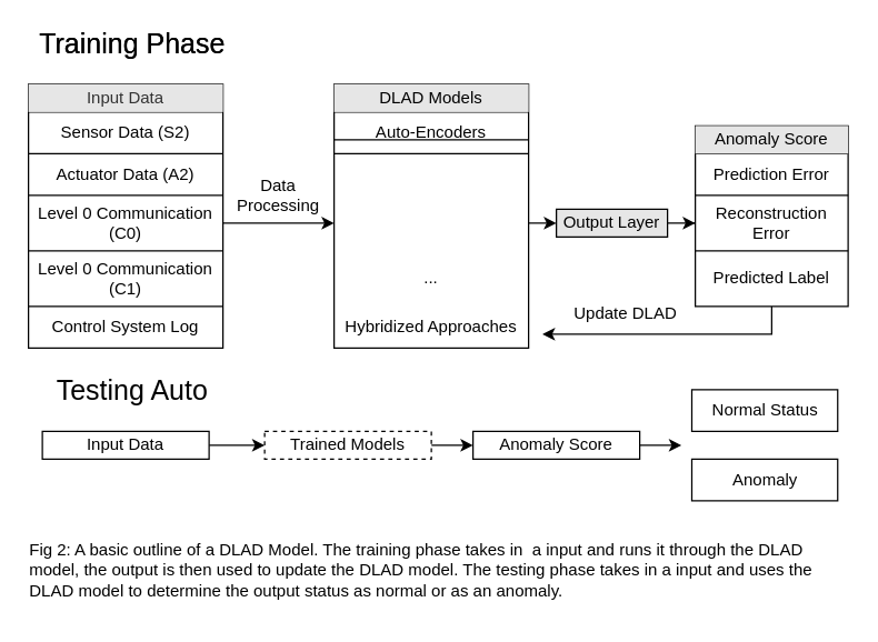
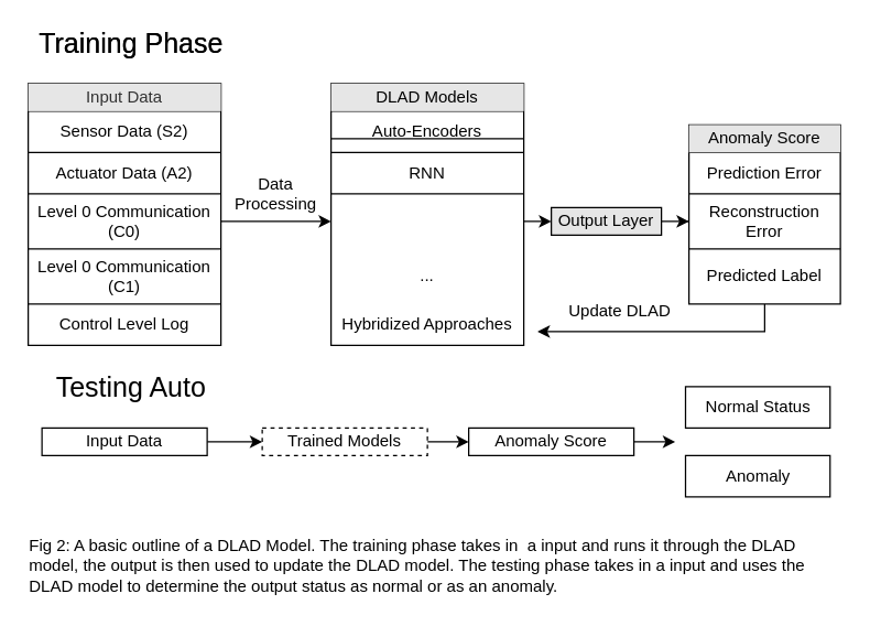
  <mxCell id="0" />
  <mxCell id="1" parent="0" />
  <mxCell id="2" value="" style="shape=table;html=1;whiteSpace=wrap;startSize=0;container=1;collapsible=0;childLayout=tableLayout;" vertex="1" parent="1"><mxGeometry x="20" y="60" width="140" height="190" as="geometry" /></mxCell>
  <mxCell id="3" value="" style="shape=partialRectangle;html=1;whiteSpace=wrap;collapsible=0;dropTarget=0;pointerEvents=0;fillColor=none;top=0;left=0;bottom=0;right=0;points=[[0,0.5],[1,0.5]];portConstraint=eastwest;" vertex="1" parent="2"><mxGeometry width="140" height="20" as="geometry" /></mxCell>
  <mxCell id="4" value="&lt;span style=&quot;background-color: transparent&quot;&gt;Input Data&lt;/span&gt;" style="shape=partialRectangle;html=1;whiteSpace=wrap;connectable=0;overflow=hidden;top=0;left=0;bottom=0;right=0;strokeColor=#666666;fontColor=#333333;fillColor=#E6E6E6;" vertex="1" parent="3"><mxGeometry width="140" height="20" as="geometry" /></mxCell>
  <mxCell id="5" value="" style="shape=partialRectangle;html=1;whiteSpace=wrap;collapsible=0;dropTarget=0;pointerEvents=0;fillColor=none;top=0;left=0;bottom=0;right=0;points=[[0,0.5],[1,0.5]];portConstraint=eastwest;" vertex="1" parent="2"><mxGeometry y="20" width="140" height="30" as="geometry" /></mxCell>
  <mxCell id="6" value="Sensor Data (S2)" style="shape=partialRectangle;html=1;whiteSpace=wrap;connectable=0;overflow=hidden;fillColor=none;top=0;left=0;bottom=0;right=0;" vertex="1" parent="5"><mxGeometry width="140" height="30" as="geometry" /></mxCell>
  <mxCell id="7" value="" style="shape=partialRectangle;html=1;whiteSpace=wrap;collapsible=0;dropTarget=0;pointerEvents=0;fillColor=none;top=0;left=0;bottom=0;right=0;points=[[0,0.5],[1,0.5]];portConstraint=eastwest;" vertex="1" parent="2"><mxGeometry y="50" width="140" height="30" as="geometry" /></mxCell>
  <mxCell id="8" value="Actuator Data (A2)" style="shape=partialRectangle;html=1;whiteSpace=wrap;connectable=0;overflow=hidden;fillColor=none;top=0;left=0;bottom=0;right=0;" vertex="1" parent="7"><mxGeometry width="140" height="30" as="geometry" /></mxCell>
  <mxCell id="9" value="" style="shape=partialRectangle;html=1;whiteSpace=wrap;collapsible=0;dropTarget=0;pointerEvents=0;fillColor=none;top=0;left=0;bottom=0;right=0;points=[[0,0.5],[1,0.5]];portConstraint=eastwest;" vertex="1" parent="2"><mxGeometry y="80" width="140" height="40" as="geometry" /></mxCell>
  <mxCell id="10" value="Level 0 Communication (C0)" style="shape=partialRectangle;html=1;whiteSpace=wrap;connectable=0;overflow=hidden;fillColor=none;top=0;left=0;bottom=0;right=0;" vertex="1" parent="9"><mxGeometry width="140" height="40" as="geometry" /></mxCell>
  <mxCell id="11" value="" style="shape=partialRectangle;html=1;whiteSpace=wrap;collapsible=0;dropTarget=0;pointerEvents=0;fillColor=none;top=0;left=0;bottom=0;right=0;points=[[0,0.5],[1,0.5]];portConstraint=eastwest;" vertex="1" parent="2"><mxGeometry y="120" width="140" height="40" as="geometry" /></mxCell>
  <mxCell id="12" value="Level 0 Communication (C1)" style="shape=partialRectangle;html=1;whiteSpace=wrap;connectable=0;overflow=hidden;fillColor=none;top=0;left=0;bottom=0;right=0;" vertex="1" parent="11"><mxGeometry width="140" height="40" as="geometry" /></mxCell>
  <mxCell id="13" value="" style="shape=partialRectangle;html=1;whiteSpace=wrap;collapsible=0;dropTarget=0;pointerEvents=0;fillColor=none;top=0;left=0;bottom=0;right=0;points=[[0,0.5],[1,0.5]];portConstraint=eastwest;" vertex="1" parent="2"><mxGeometry y="160" width="140" height="30" as="geometry" /></mxCell>
- <mxCell id="14" value="Control System Log" style="shape=partialRectangle;html=1;whiteSpace=wrap;connectable=0;overflow=hidden;fillColor=none;top=0;left=0;bottom=0;right=0;" vertex="1" parent="13"><mxGeometry width="140" height="30" as="geometry" /></mxCell>
+ <mxCell id="14" value="Control Level Log" style="shape=partialRectangle;html=1;whiteSpace=wrap;connectable=0;overflow=hidden;fillColor=none;top=0;left=0;bottom=0;right=0;" vertex="1" parent="13"><mxGeometry width="140" height="30" as="geometry" /></mxCell>
  <mxCell id="15" value="" style="shape=table;html=1;whiteSpace=wrap;startSize=0;container=1;collapsible=0;childLayout=tableLayout;" vertex="1" parent="1"><mxGeometry x="240" y="60" width="140" height="190" as="geometry" /></mxCell>
  <mxCell id="16" value="" style="shape=partialRectangle;html=1;whiteSpace=wrap;collapsible=0;dropTarget=0;pointerEvents=0;fillColor=none;top=0;left=0;bottom=0;right=0;points=[[0,0.5],[1,0.5]];portConstraint=eastwest;" vertex="1" parent="15"><mxGeometry width="140" height="20" as="geometry" /></mxCell>
  <mxCell id="17" value="&lt;div&gt;DLAD Models&lt;/div&gt;" style="shape=partialRectangle;html=1;whiteSpace=wrap;connectable=0;overflow=hidden;top=0;left=0;bottom=0;right=0;fillColor=#E6E6E6;" vertex="1" parent="16"><mxGeometry width="140" height="20" as="geometry" /></mxCell>
  <mxCell id="18" value="" style="shape=partialRectangle;html=1;whiteSpace=wrap;collapsible=0;dropTarget=0;pointerEvents=0;fillColor=none;top=0;left=0;bottom=0;right=0;points=[[0,0.5],[1,0.5]];portConstraint=eastwest;" vertex="1" parent="15"><mxGeometry y="20" width="140" height="30" as="geometry" /></mxCell>
  <mxCell id="19" value="Auto-Encoders" style="shape=partialRectangle;html=1;whiteSpace=wrap;connectable=0;overflow=hidden;fillColor=none;top=0;left=0;bottom=0;right=0;" vertex="1" parent="18"><mxGeometry width="140" height="30" as="geometry" /></mxCell>
  <mxCell id="20" value="" style="shape=partialRectangle;html=1;whiteSpace=wrap;collapsible=0;dropTarget=0;pointerEvents=0;fillColor=none;top=0;left=0;bottom=0;right=0;points=[[0,0.5],[1,0.5]];portConstraint=eastwest;" vertex="1" parent="15"><mxGeometry y="50" width="140" height="30" as="geometry" /></mxCell>
+ <mxCell id="21" value="RNN" style="shape=partialRectangle;html=1;whiteSpace=wrap;connectable=0;overflow=hidden;fillColor=none;top=0;left=0;bottom=0;right=0;" vertex="1" parent="20"><mxGeometry width="140" height="30" as="geometry" /></mxCell>
  <mxCell id="22" value="" style="shape=partialRectangle;html=1;whiteSpace=wrap;collapsible=0;dropTarget=0;pointerEvents=0;fillColor=none;top=0;left=0;bottom=0;right=0;points=[[0,0.5],[1,0.5]];portConstraint=eastwest;" vertex="1" parent="15"><mxGeometry y="80" width="140" height="40" as="geometry" /></mxCell>
  <mxCell id="23" value="" style="shape=partialRectangle;html=1;whiteSpace=wrap;collapsible=0;dropTarget=0;pointerEvents=0;fillColor=none;top=0;left=0;bottom=0;right=0;points=[[0,0.5],[1,0.5]];portConstraint=eastwest;" vertex="1" parent="15"><mxGeometry y="120" width="140" height="40" as="geometry" /></mxCell>
  <mxCell id="24" value="..." style="shape=partialRectangle;html=1;whiteSpace=wrap;connectable=0;overflow=hidden;fillColor=none;top=0;left=0;bottom=0;right=0;" vertex="1" parent="23"><mxGeometry width="140" height="40" as="geometry" /></mxCell>
  <mxCell id="25" value="" style="shape=partialRectangle;html=1;whiteSpace=wrap;collapsible=0;dropTarget=0;pointerEvents=0;fillColor=none;top=0;left=0;bottom=0;right=0;points=[[0,0.5],[1,0.5]];portConstraint=eastwest;" vertex="1" parent="15"><mxGeometry y="160" width="140" height="30" as="geometry" /></mxCell>
  <mxCell id="26" value="Hybridized Approaches" style="shape=partialRectangle;html=1;whiteSpace=wrap;connectable=0;overflow=hidden;fillColor=none;top=0;left=0;bottom=0;right=0;" vertex="1" parent="25"><mxGeometry width="140" height="30" as="geometry" /></mxCell>
  <mxCell id="27" style="edgeStyle=orthogonalEdgeStyle;rounded=0;orthogonalLoop=1;jettySize=auto;html=1;exitX=1;exitY=0.5;exitDx=0;exitDy=0;entryX=0;entryY=0.5;entryDx=0;entryDy=0;" edge="1" parent="1" source="9" target="22"><mxGeometry relative="1" as="geometry" /></mxCell>
  <mxCell id="28" value="Data Processing" style="text;html=1;strokeColor=none;fillColor=none;align=center;verticalAlign=middle;whiteSpace=wrap;rounded=0;" vertex="1" parent="1"><mxGeometry x="170" y="130" width="60" height="20" as="geometry" /></mxCell>
  <mxCell id="29" style="edgeStyle=orthogonalEdgeStyle;rounded=0;orthogonalLoop=1;jettySize=auto;html=1;" edge="1" parent="1" source="30" target="38"><mxGeometry relative="1" as="geometry" /></mxCell>
  <mxCell id="30" value="Output Layer" style="rounded=0;whiteSpace=wrap;html=1;fillColor=#e6e6e6;" vertex="1" parent="1"><mxGeometry x="400" y="150" width="80" height="20" as="geometry" /></mxCell>
  <mxCell id="31" style="edgeStyle=orthogonalEdgeStyle;rounded=0;orthogonalLoop=1;jettySize=auto;html=1;exitX=1;exitY=0.5;exitDx=0;exitDy=0;entryX=0;entryY=0.5;entryDx=0;entryDy=0;" edge="1" parent="1" source="22" target="30"><mxGeometry relative="1" as="geometry" /></mxCell>
  <mxCell id="32" style="edgeStyle=orthogonalEdgeStyle;rounded=0;orthogonalLoop=1;jettySize=auto;html=1;" edge="1" parent="1" source="33"><mxGeometry relative="1" as="geometry"><mxPoint x="390" y="240" as="targetPoint" /><Array as="points"><mxPoint x="555" y="240" /></Array></mxGeometry></mxCell>
  <mxCell id="33" value="" style="shape=table;html=1;whiteSpace=wrap;startSize=0;container=1;collapsible=0;childLayout=tableLayout;" vertex="1" parent="1"><mxGeometry x="500" y="90" width="110" height="130" as="geometry" /></mxCell>
  <mxCell id="34" value="" style="shape=partialRectangle;html=1;whiteSpace=wrap;collapsible=0;dropTarget=0;pointerEvents=0;fillColor=none;top=0;left=0;bottom=0;right=0;points=[[0,0.5],[1,0.5]];portConstraint=eastwest;" vertex="1" parent="33"><mxGeometry width="110" height="20" as="geometry" /></mxCell>
  <mxCell id="35" value="Anomaly Score" style="shape=partialRectangle;html=1;whiteSpace=wrap;connectable=0;overflow=hidden;top=0;left=0;bottom=0;right=0;fillColor=#E6E6E6;" vertex="1" parent="34"><mxGeometry width="110" height="20" as="geometry" /></mxCell>
  <mxCell id="36" value="" style="shape=partialRectangle;html=1;whiteSpace=wrap;collapsible=0;dropTarget=0;pointerEvents=0;fillColor=none;top=0;left=0;bottom=0;right=0;points=[[0,0.5],[1,0.5]];portConstraint=eastwest;" vertex="1" parent="33"><mxGeometry y="20" width="110" height="30" as="geometry" /></mxCell>
  <mxCell id="37" value="Prediction Error" style="shape=partialRectangle;html=1;whiteSpace=wrap;connectable=0;overflow=hidden;fillColor=none;top=0;left=0;bottom=0;right=0;" vertex="1" parent="36"><mxGeometry width="110" height="30" as="geometry" /></mxCell>
  <mxCell id="38" value="" style="shape=partialRectangle;html=1;whiteSpace=wrap;collapsible=0;dropTarget=0;pointerEvents=0;fillColor=none;top=0;left=0;bottom=0;right=0;points=[[0,0.5],[1,0.5]];portConstraint=eastwest;" vertex="1" parent="33"><mxGeometry y="50" width="110" height="40" as="geometry" /></mxCell>
  <mxCell id="39" value="Reconstruction Error" style="shape=partialRectangle;html=1;whiteSpace=wrap;connectable=0;overflow=hidden;fillColor=none;top=0;left=0;bottom=0;right=0;" vertex="1" parent="38"><mxGeometry width="110" height="40" as="geometry" /></mxCell>
  <mxCell id="40" value="" style="shape=partialRectangle;html=1;whiteSpace=wrap;collapsible=0;dropTarget=0;pointerEvents=0;fillColor=none;top=0;left=0;bottom=0;right=0;points=[[0,0.5],[1,0.5]];portConstraint=eastwest;" vertex="1" parent="33"><mxGeometry y="90" width="110" height="40" as="geometry" /></mxCell>
  <mxCell id="41" value="Predicted Label" style="shape=partialRectangle;html=1;whiteSpace=wrap;connectable=0;overflow=hidden;fillColor=none;top=0;left=0;bottom=0;right=0;" vertex="1" parent="40"><mxGeometry width="110" height="40" as="geometry" /></mxCell>
  <mxCell id="42" value="&lt;div&gt;Update DLAD&lt;/div&gt;" style="text;html=1;strokeColor=none;fillColor=none;align=center;verticalAlign=middle;whiteSpace=wrap;rounded=0;" vertex="1" parent="1"><mxGeometry x="410" y="220" width="80" height="10" as="geometry" /></mxCell>
  <mxCell id="43" value="&lt;div style=&quot;font-size: 20px&quot;&gt;&lt;font style=&quot;font-size: 20px&quot;&gt;Training Phase&lt;/font&gt;&lt;/div&gt;" style="text;html=1;strokeColor=none;fillColor=none;align=center;verticalAlign=middle;whiteSpace=wrap;rounded=0;" vertex="1" parent="1"><mxGeometry x="20" y="20" width="150" height="20" as="geometry" /></mxCell>
  <mxCell id="44" value="&lt;div style=&quot;font-size: 20px&quot;&gt;&lt;font style=&quot;font-size: 20px&quot;&gt;Training Phase&lt;/font&gt;&lt;/div&gt;" style="text;html=1;strokeColor=none;fillColor=none;align=center;verticalAlign=middle;whiteSpace=wrap;rounded=0;" vertex="1" parent="1"><mxGeometry x="20" y="20" width="150" height="20" as="geometry" /></mxCell>
  <mxCell id="45" value="&lt;div style=&quot;font-size: 20px&quot;&gt;&lt;font style=&quot;font-size: 20px&quot;&gt;Testing Auto&lt;/font&gt;&lt;/div&gt;" style="text;html=1;strokeColor=none;fillColor=none;align=center;verticalAlign=middle;whiteSpace=wrap;rounded=0;" vertex="1" parent="1"><mxGeometry x="20" y="270" width="150" height="20" as="geometry" /></mxCell>
  <mxCell id="46" style="edgeStyle=orthogonalEdgeStyle;rounded=0;orthogonalLoop=1;jettySize=auto;html=1;exitX=1;exitY=0.5;exitDx=0;exitDy=0;entryX=0;entryY=0.5;entryDx=0;entryDy=0;" edge="1" parent="1" source="47" target="49"><mxGeometry relative="1" as="geometry" /></mxCell>
  <mxCell id="47" value="Input Data" style="rounded=0;whiteSpace=wrap;html=1;fillColor=#FFFFFF;" vertex="1" parent="1"><mxGeometry x="30" y="310" width="120" height="20" as="geometry" /></mxCell>
  <mxCell id="48" style="edgeStyle=orthogonalEdgeStyle;rounded=0;orthogonalLoop=1;jettySize=auto;html=1;exitX=1;exitY=0.5;exitDx=0;exitDy=0;" edge="1" parent="1" source="49" target="51"><mxGeometry relative="1" as="geometry" /></mxCell>
  <mxCell id="49" value="Trained Models" style="rounded=0;whiteSpace=wrap;html=1;fillColor=#FFFFFF;dashed=1;" vertex="1" parent="1"><mxGeometry x="190" y="310" width="120" height="20" as="geometry" /></mxCell>
  <mxCell id="50" style="edgeStyle=orthogonalEdgeStyle;rounded=0;orthogonalLoop=1;jettySize=auto;html=1;exitX=1;exitY=0.5;exitDx=0;exitDy=0;entryX=0;entryY=0.5;entryDx=0;entryDy=0;" edge="1" parent="1" source="51"><mxGeometry relative="1" as="geometry"><mxPoint x="490" y="320" as="targetPoint" /></mxGeometry></mxCell>
  <mxCell id="51" value="Anomaly Score" style="rounded=0;whiteSpace=wrap;html=1;fillColor=#FFFFFF;" vertex="1" parent="1"><mxGeometry x="340" y="310" width="120" height="20" as="geometry" /></mxCell>
  <mxCell id="52" value="Anomaly" style="rounded=0;whiteSpace=wrap;html=1;fillColor=#FFFFFF;" vertex="1" parent="1"><mxGeometry x="497.5" y="330" width="105" height="30" as="geometry" /></mxCell>
  <mxCell id="53" value="Normal Status" style="rounded=0;whiteSpace=wrap;html=1;fillColor=#FFFFFF;" vertex="1" parent="1"><mxGeometry x="497.5" y="280" width="105" height="30" as="geometry" /></mxCell>
  <mxCell id="54" value="&lt;div align=&quot;left&quot;&gt;Fig 2: A basic outline of a DLAD Model. The training phase takes in&amp;nbsp; a input and runs it through the DLAD model, the output is then used to update the DLAD model. The testing phase takes in a input and uses the DLAD model to determine the output status as normal or as an anomaly.&lt;br&gt;&lt;/div&gt;" style="text;html=1;strokeColor=none;fillColor=none;align=center;verticalAlign=middle;whiteSpace=wrap;rounded=0;" vertex="1" parent="1"><mxGeometry x="20" y="380" width="590" height="60" as="geometry" /></mxCell>
